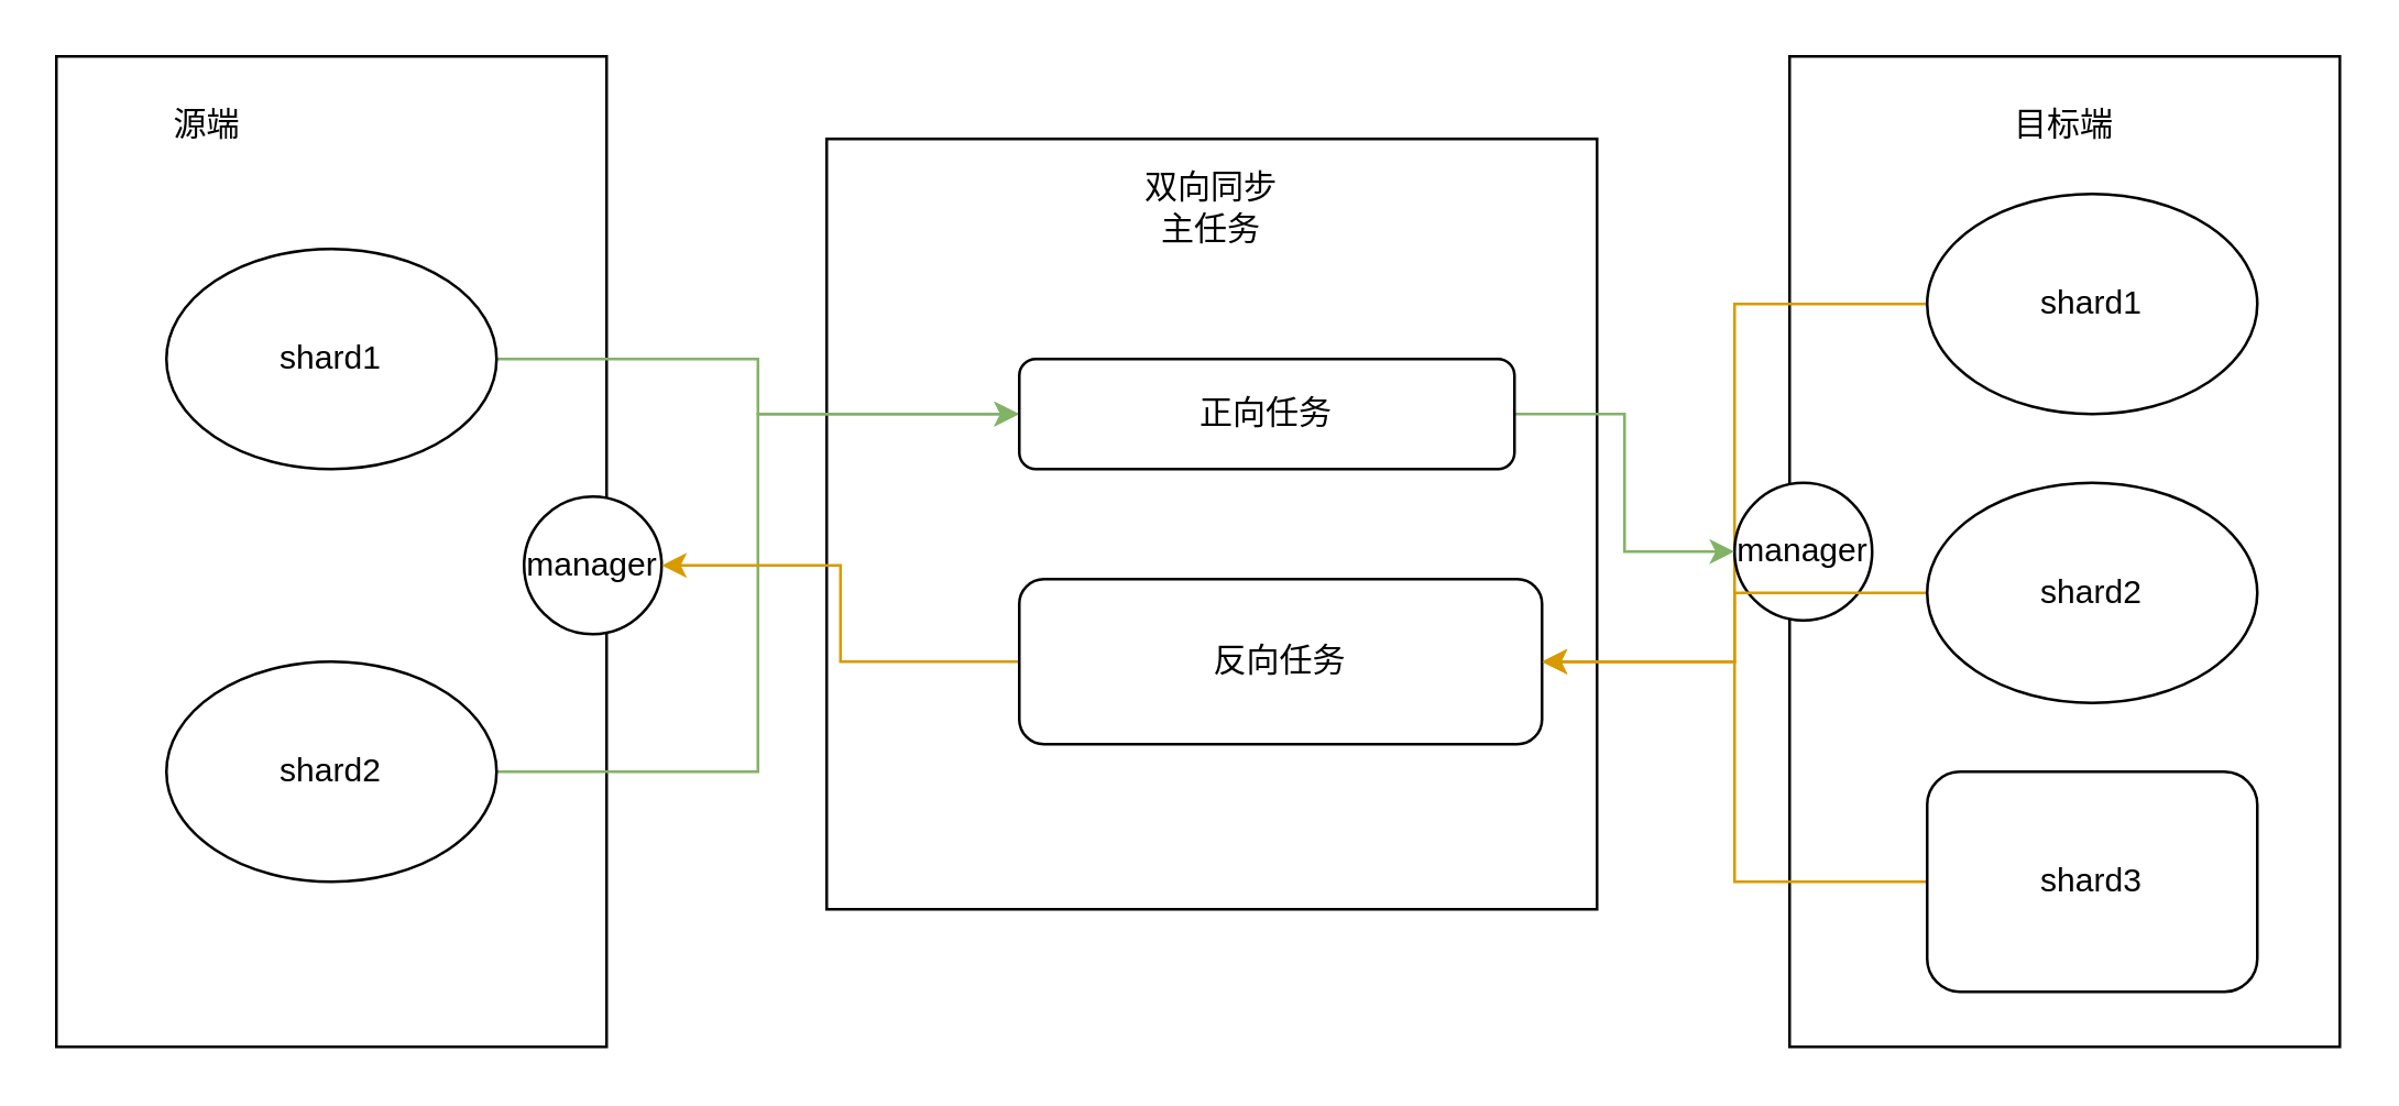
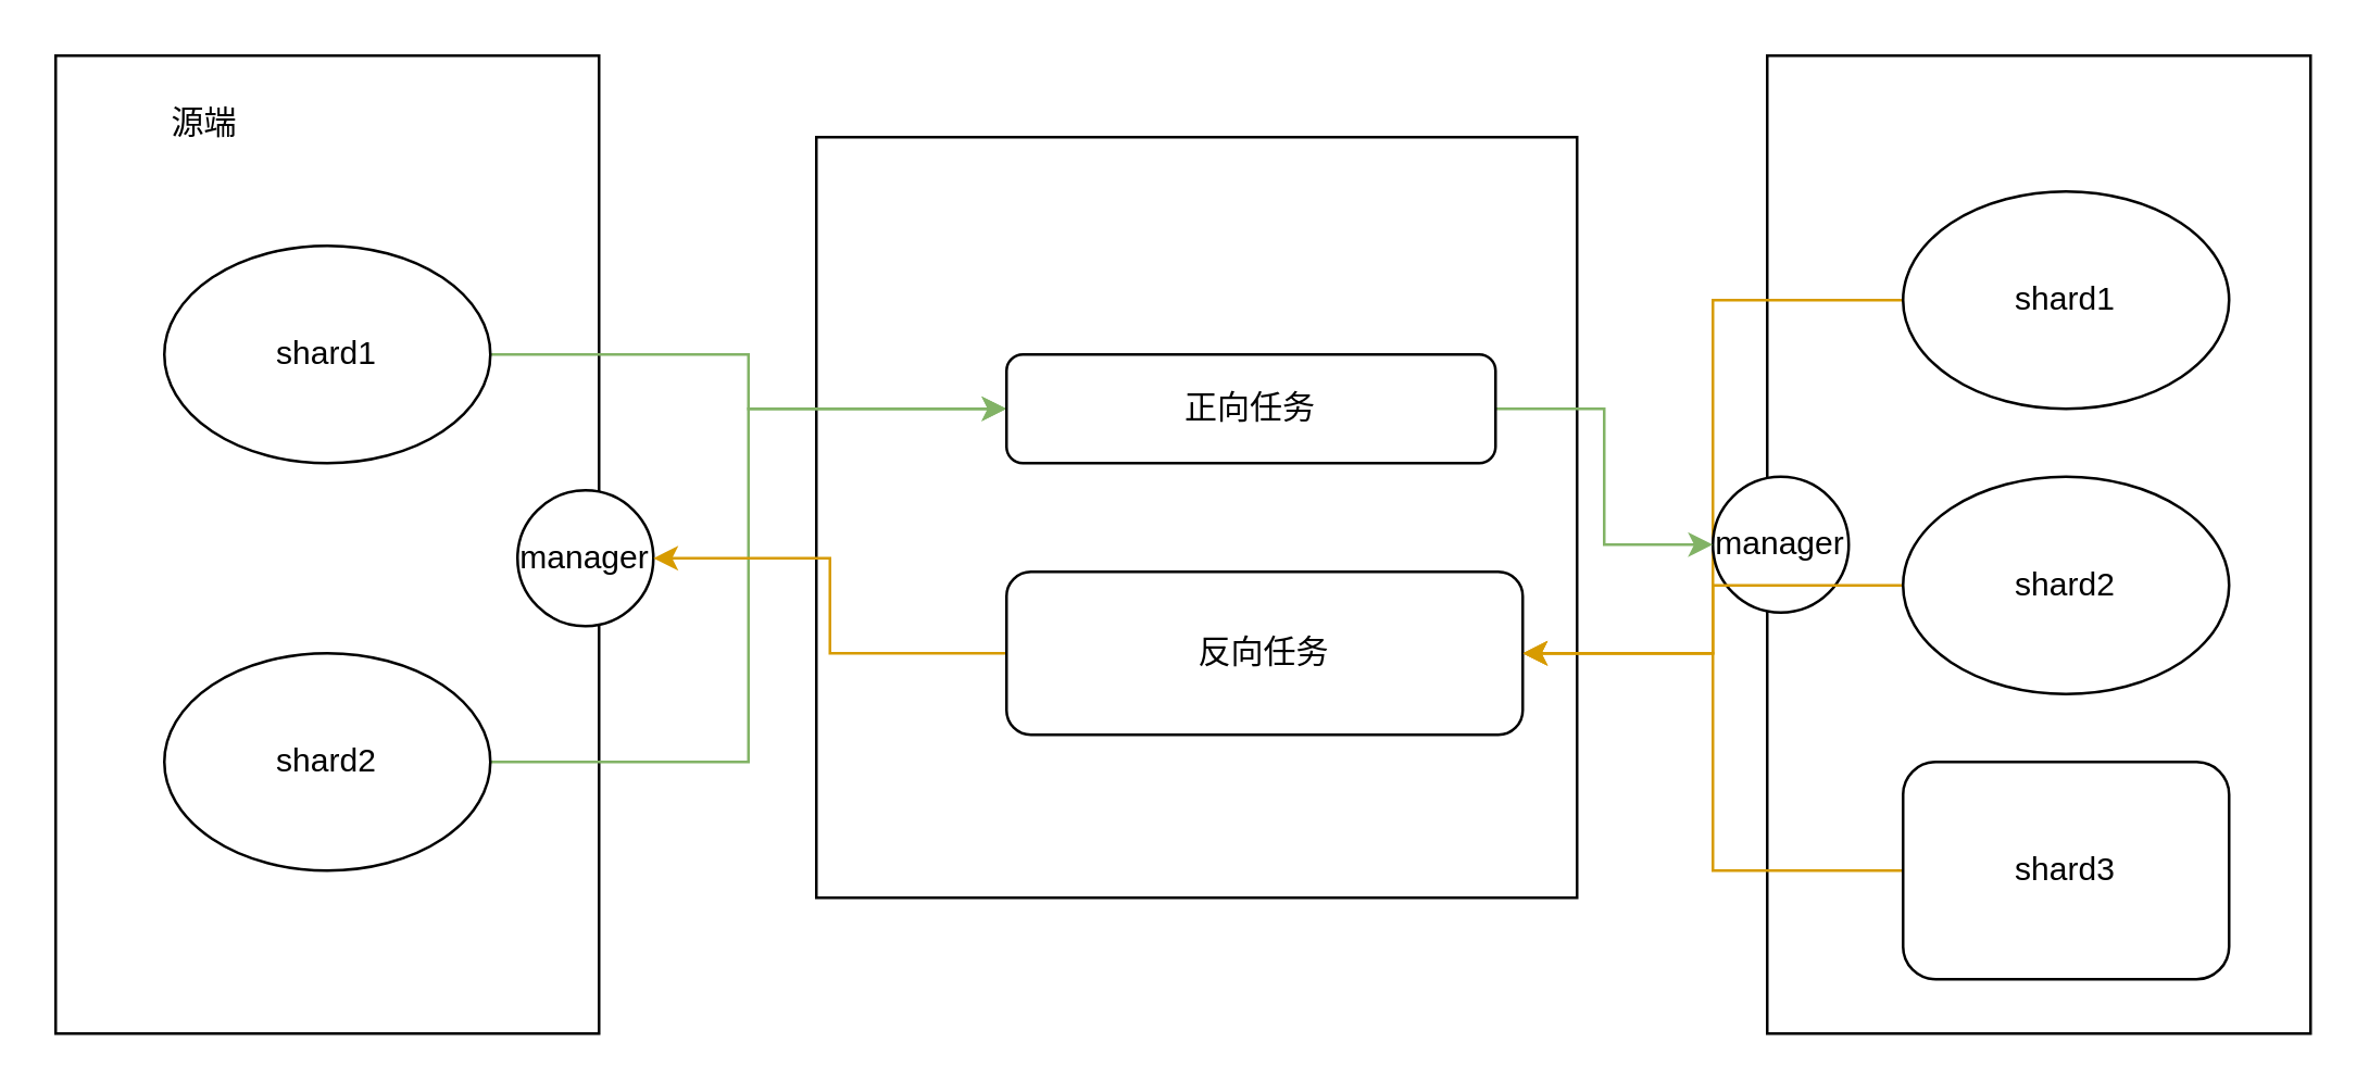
  <mxCell id="0" />
  <mxCell id="1" parent="0" />
  <mxCell id="2" value="" style="whiteSpace=wrap;html=1;aspect=fixed;" vertex="1" parent="1"><mxGeometry x="300" y="50" width="280" height="280" as="geometry" /></mxCell>
  <mxCell id="3" value="" style="rounded=0;whiteSpace=wrap;html=1;direction=south;" vertex="1" parent="1"><mxGeometry x="20" y="20" width="200" height="360" as="geometry" /></mxCell>
  <mxCell id="4" style="edgeStyle=orthogonalEdgeStyle;rounded=0;orthogonalLoop=1;jettySize=auto;html=1;exitX=1;exitY=0.5;exitDx=0;exitDy=0;fillColor=#d5e8d4;strokeColor=#82b366;" edge="1" parent="1" source="5" target="18"><mxGeometry relative="1" as="geometry" /></mxCell>
  <mxCell id="5" value="shard1" style="ellipse;whiteSpace=wrap;html=1;" vertex="1" parent="1"><mxGeometry x="60" y="90" width="120" height="80" as="geometry" /></mxCell>
  <mxCell id="6" style="edgeStyle=orthogonalEdgeStyle;rounded=0;orthogonalLoop=1;jettySize=auto;html=1;entryX=0;entryY=0.5;entryDx=0;entryDy=0;fillColor=#d5e8d4;strokeColor=#82b366;" edge="1" parent="1" source="7" target="18"><mxGeometry relative="1" as="geometry" /></mxCell>
  <mxCell id="7" value="shard2" style="ellipse;whiteSpace=wrap;html=1;" vertex="1" parent="1"><mxGeometry x="60" y="240" width="120" height="80" as="geometry" /></mxCell>
  <mxCell id="8" value="manager" style="ellipse;whiteSpace=wrap;html=1;aspect=fixed;" vertex="1" parent="1"><mxGeometry x="190" y="180" width="50" height="50" as="geometry" /></mxCell>
  <mxCell id="9" value="源端" style="text;html=1;strokeColor=none;fillColor=none;align=center;verticalAlign=middle;whiteSpace=wrap;rounded=0;" vertex="1" parent="1"><mxGeometry x="45" y="30" width="60" height="30" as="geometry" /></mxCell>
  <mxCell id="10" value="" style="rounded=0;whiteSpace=wrap;html=1;direction=south;" vertex="1" parent="1"><mxGeometry x="650" y="20" width="200" height="360" as="geometry" /></mxCell>
  <mxCell id="11" style="edgeStyle=orthogonalEdgeStyle;rounded=0;orthogonalLoop=1;jettySize=auto;html=1;entryX=1;entryY=0.5;entryDx=0;entryDy=0;fillColor=#ffe6cc;strokeColor=#d79b00;" edge="1" parent="1" source="12" target="20"><mxGeometry relative="1" as="geometry" /></mxCell>
  <mxCell id="12" value="shard1" style="ellipse;whiteSpace=wrap;html=1;" vertex="1" parent="1"><mxGeometry x="700" y="70" width="120" height="80" as="geometry" /></mxCell>
  <mxCell id="13" style="edgeStyle=orthogonalEdgeStyle;rounded=0;orthogonalLoop=1;jettySize=auto;html=1;entryX=1;entryY=0.5;entryDx=0;entryDy=0;fillColor=#ffe6cc;strokeColor=#d79b00;" edge="1" parent="1" source="14" target="20"><mxGeometry relative="1" as="geometry" /></mxCell>
  <mxCell id="14" value="shard3" style="whiteSpace=wrap;html=1;rounded=1;" vertex="1" parent="1"><mxGeometry x="700" y="280" width="120" height="80" as="geometry" /></mxCell>
  <mxCell id="15" value="manager" style="ellipse;whiteSpace=wrap;html=1;aspect=fixed;" vertex="1" parent="1"><mxGeometry x="630" y="175" width="50" height="50" as="geometry" /></mxCell>
- <mxCell id="16" value="目标端" style="text;html=1;strokeColor=none;fillColor=none;align=center;verticalAlign=middle;whiteSpace=wrap;rounded=0;" vertex="1" parent="1"><mxGeometry x="720" y="30" width="60" height="30" as="geometry" /></mxCell>
  <mxCell id="17" style="edgeStyle=orthogonalEdgeStyle;rounded=0;orthogonalLoop=1;jettySize=auto;html=1;entryX=0;entryY=0.5;entryDx=0;entryDy=0;fillColor=#d5e8d4;strokeColor=#82b366;" edge="1" parent="1" source="18" target="15"><mxGeometry relative="1" as="geometry" /></mxCell>
  <mxCell id="18" value="正向任务" style="rounded=1;whiteSpace=wrap;html=1;" vertex="1" parent="1"><mxGeometry x="370" y="130" width="180" height="40" as="geometry" /></mxCell>
  <mxCell id="19" style="edgeStyle=orthogonalEdgeStyle;rounded=0;orthogonalLoop=1;jettySize=auto;html=1;entryX=1;entryY=0.5;entryDx=0;entryDy=0;fillColor=#ffe6cc;strokeColor=#d79b00;" edge="1" parent="1" source="20" target="8"><mxGeometry relative="1" as="geometry" /></mxCell>
  <mxCell id="20" value="反向任务" style="rounded=1;whiteSpace=wrap;html=1;" vertex="1" parent="1"><mxGeometry x="370" y="210" width="190" height="60" as="geometry" /></mxCell>
  <mxCell id="21" style="edgeStyle=orthogonalEdgeStyle;rounded=0;orthogonalLoop=1;jettySize=auto;html=1;entryX=1;entryY=0.5;entryDx=0;entryDy=0;fillColor=#ffe6cc;strokeColor=#d79b00;" edge="1" parent="1" source="22" target="20"><mxGeometry relative="1" as="geometry" /></mxCell>
  <mxCell id="22" value="shard2" style="ellipse;whiteSpace=wrap;html=1;" vertex="1" parent="1"><mxGeometry x="700" y="175" width="120" height="80" as="geometry" /></mxCell>
- <mxCell id="23" value="双向同步主任务" style="text;html=1;strokeColor=none;fillColor=none;align=center;verticalAlign=middle;whiteSpace=wrap;rounded=0;" vertex="1" parent="1"><mxGeometry x="410" y="60" width="60" height="30" as="geometry" /></mxCell>
